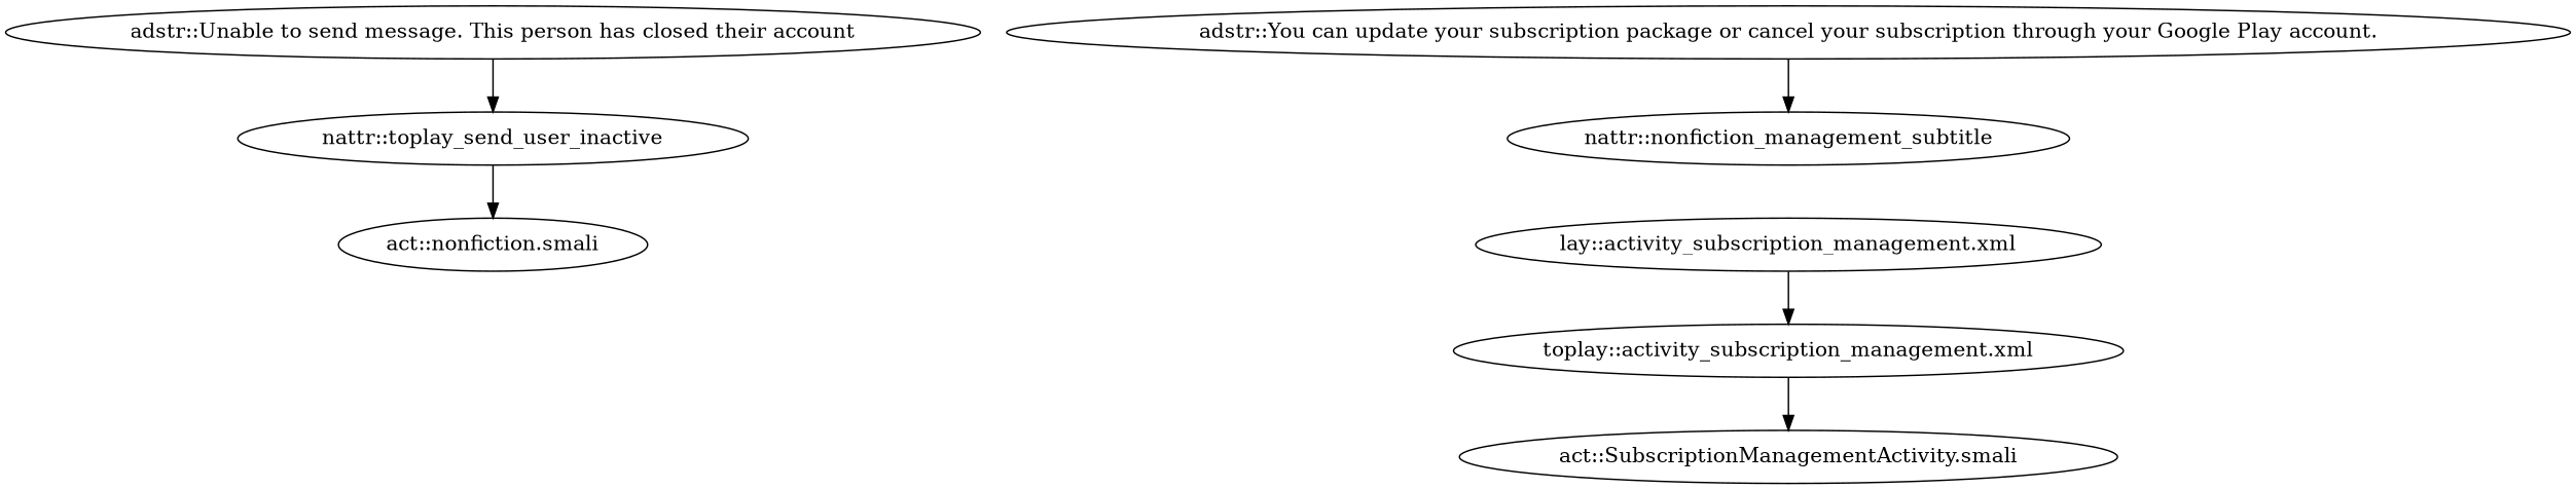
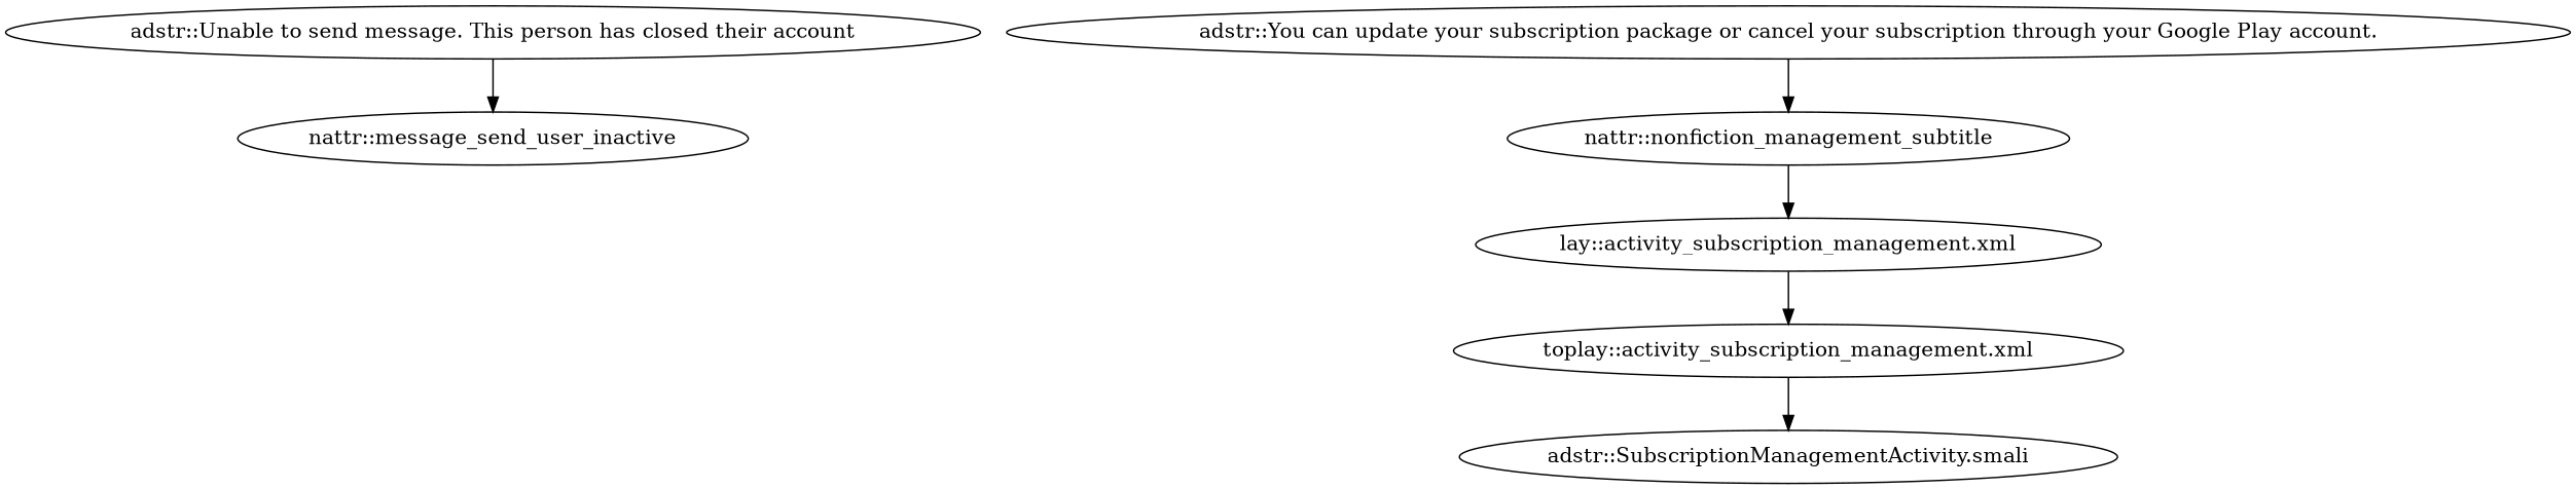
  digraph {
    "adstr::Unable to send message. This person has closed their account"
-   "nattr::message_send_user_inactive" [label="nattr::toplay_send_user_inactive"]
-   "act::nonfiction.smali"
+   "nattr::message_send_user_inactive"
    n4 [label="nattr::nonfiction_management_subtitle"]
    "adstr::You can update your subscription package or cancel your subscription through your Google Play account."
    "lay::activity_subscription_management.xml"
    "toplay::activity_subscription_management.xml"
-   "act::SubscriptionManagementActivity.smali"
+   "act::SubscriptionManagementActivity.smali" [label="adstr::SubscriptionManagementActivity.smali"]
    "adstr::Unable to send message. This person has closed their account" -> "nattr::message_send_user_inactive"
-   "nattr::message_send_user_inactive" -> "act::nonfiction.smali"
+   n4 -> "lay::activity_subscription_management.xml"
    "adstr::You can update your subscription package or cancel your subscription through your Google Play account." -> n4
    "lay::activity_subscription_management.xml" -> "toplay::activity_subscription_management.xml"
    "toplay::activity_subscription_management.xml" -> "act::SubscriptionManagementActivity.smali"
  }
